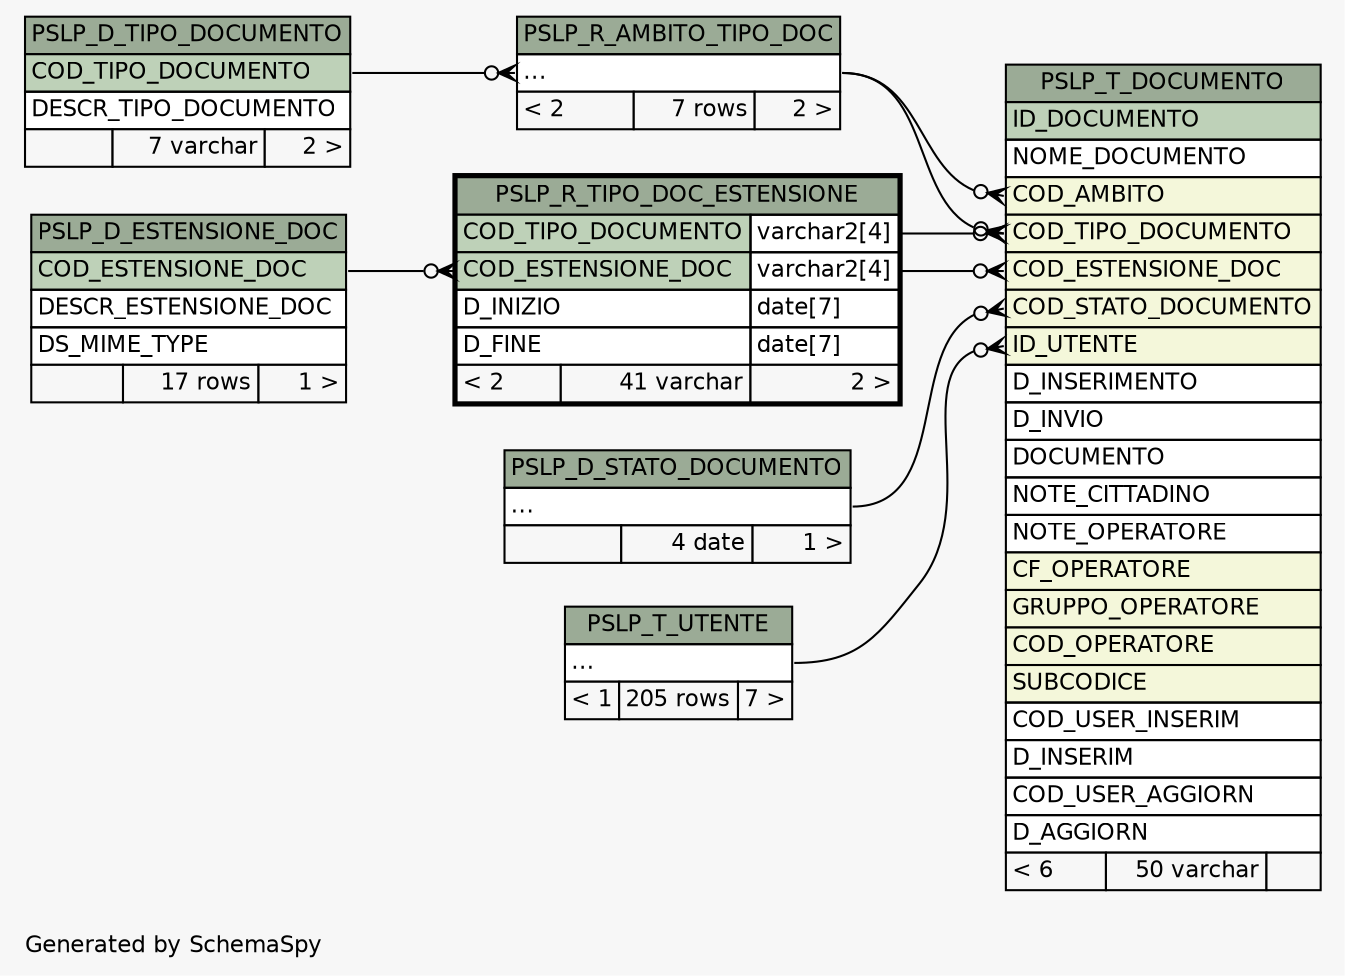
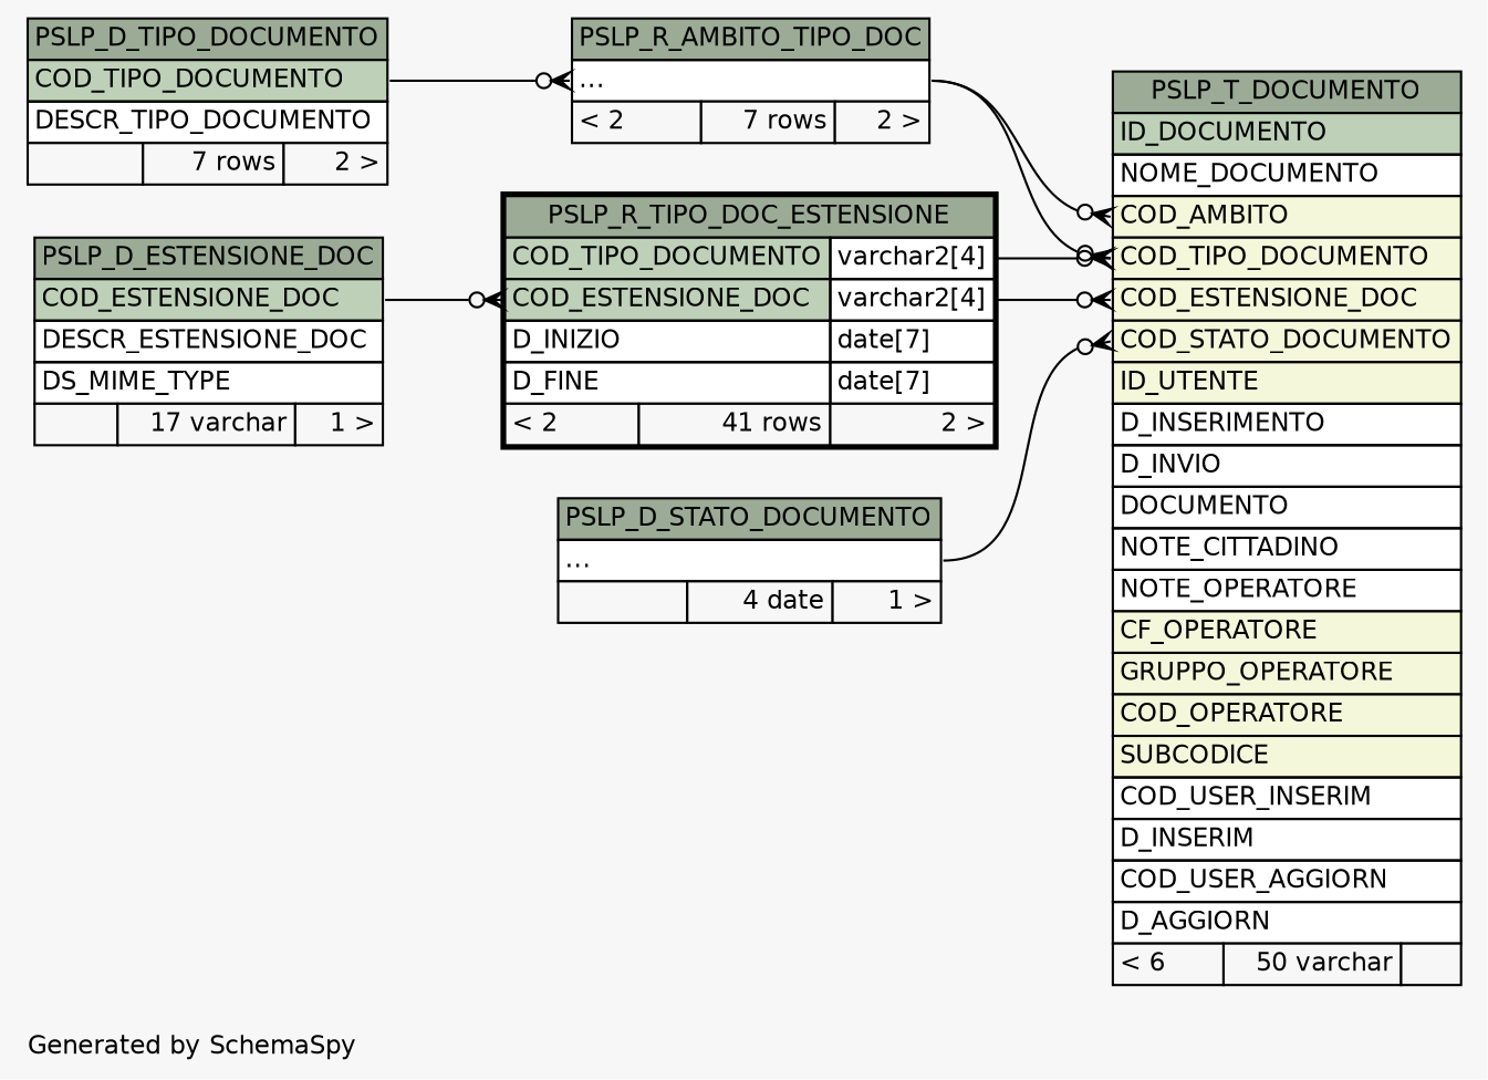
  digraph {
    bgcolor="#f7f7f7"
    fontname=Helvetica
    fontsize=11
    label="\nGenerated by SchemaSpy"
    labeljust=l
    nodesep=0.18
    rankdir=RL
    ranksep=0.46
    node [fontname=Helvetica fontsize=11 shape=plaintext]
    edge [arrowhead=none arrowsize=0.8 arrowtail=crowodot dir=back headport="elipses:e" tailport="COD_ESTENSIONE_DOC:w"]
    n1 [label=<     <TABLE BORDER="0" CELLBORDER="1" CELLSPACING="0" BGCOLOR="#ffffff">       <TR><TD COLSPAN="3" BGCOLOR="#9bab96" ALIGN="CENTER">PSLP_R_AMBITO_TIPO_DOC</TD></TR>       <TR><TD PORT="elipses" COLSPAN="3" ALIGN="LEFT">...</TD></TR>       <TR><TD ALIGN="LEFT" BGCOLOR="#f7f7f7">&lt; 2</TD><TD ALIGN="RIGHT" BGCOLOR="#f7f7f7">7 rows</TD><TD ALIGN="RIGHT" BGCOLOR="#f7f7f7">2 &gt;</TD></TR>     </TABLE>>]
-   n2 [label=<     <TABLE BORDER="0" CELLBORDER="1" CELLSPACING="0" BGCOLOR="#ffffff">       <TR><TD COLSPAN="3" BGCOLOR="#9bab96" ALIGN="CENTER">PSLP_D_TIPO_DOCUMENTO</TD></TR>       <TR><TD PORT="COD_TIPO_DOCUMENTO" COLSPAN="3" BGCOLOR="#bed1b8" ALIGN="LEFT">COD_TIPO_DOCUMENTO</TD></TR>       <TR><TD PORT="DESCR_TIPO_DOCUMENTO" COLSPAN="3" ALIGN="LEFT">DESCR_TIPO_DOCUMENTO</TD></TR>       <TR><TD ALIGN="LEFT" BGCOLOR="#f7f7f7">  </TD><TD ALIGN="RIGHT" BGCOLOR="#f7f7f7">7 varchar</TD><TD ALIGN="RIGHT" BGCOLOR="#f7f7f7">2 &gt;</TD></TR>     </TABLE>>]
-   n3 [label=<     <TABLE BORDER="2" CELLBORDER="1" CELLSPACING="0" BGCOLOR="#ffffff">       <TR><TD COLSPAN="3" BGCOLOR="#9bab96" ALIGN="CENTER">PSLP_R_TIPO_DOC_ESTENSIONE</TD></TR>       <TR><TD PORT="COD_TIPO_DOCUMENTO" COLSPAN="2" BGCOLOR="#bed1b8" ALIGN="LEFT">COD_TIPO_DOCUMENTO</TD><TD PORT="COD_TIPO_DOCUMENTO.type" ALIGN="LEFT">varchar2[4]</TD></TR>       <TR><TD PORT="COD_ESTENSIONE_DOC" COLSPAN="2" BGCOLOR="#bed1b8" ALIGN="LEFT">COD_ESTENSIONE_DOC</TD><TD PORT="COD_ESTENSIONE_DOC.type" ALIGN="LEFT">varchar2[4]</TD></TR>       <TR><TD PORT="D_INIZIO" COLSPAN="2" ALIGN="LEFT">D_INIZIO</TD><TD PORT="D_INIZIO.type" ALIGN="LEFT">date[7]</TD></TR>       <TR><TD PORT="D_FINE" COLSPAN="2" ALIGN="LEFT">D_FINE</TD><TD PORT="D_FINE.type" ALIGN="LEFT">date[7]</TD></TR>       <TR><TD ALIGN="LEFT" BGCOLOR="#f7f7f7">&lt; 2</TD><TD ALIGN="RIGHT" BGCOLOR="#f7f7f7">41 varchar</TD><TD ALIGN="RIGHT" BGCOLOR="#f7f7f7">2 &gt;</TD></TR>     </TABLE>>]
-   n4 [label=<     <TABLE BORDER="0" CELLBORDER="1" CELLSPACING="0" BGCOLOR="#ffffff">       <TR><TD COLSPAN="3" BGCOLOR="#9bab96" ALIGN="CENTER">PSLP_D_ESTENSIONE_DOC</TD></TR>       <TR><TD PORT="COD_ESTENSIONE_DOC" COLSPAN="3" BGCOLOR="#bed1b8" ALIGN="LEFT">COD_ESTENSIONE_DOC</TD></TR>       <TR><TD PORT="DESCR_ESTENSIONE_DOC" COLSPAN="3" ALIGN="LEFT">DESCR_ESTENSIONE_DOC</TD></TR>       <TR><TD PORT="DS_MIME_TYPE" COLSPAN="3" ALIGN="LEFT">DS_MIME_TYPE</TD></TR>       <TR><TD ALIGN="LEFT" BGCOLOR="#f7f7f7">  </TD><TD ALIGN="RIGHT" BGCOLOR="#f7f7f7">17 rows</TD><TD ALIGN="RIGHT" BGCOLOR="#f7f7f7">1 &gt;</TD></TR>     </TABLE>>]
+   n2 [label=<     <TABLE BORDER="0" CELLBORDER="1" CELLSPACING="0" BGCOLOR="#ffffff">       <TR><TD COLSPAN="3" BGCOLOR="#9bab96" ALIGN="CENTER">PSLP_D_TIPO_DOCUMENTO</TD></TR>       <TR><TD PORT="COD_TIPO_DOCUMENTO" COLSPAN="3" BGCOLOR="#bed1b8" ALIGN="LEFT">COD_TIPO_DOCUMENTO</TD></TR>       <TR><TD PORT="DESCR_TIPO_DOCUMENTO" COLSPAN="3" ALIGN="LEFT">DESCR_TIPO_DOCUMENTO</TD></TR>       <TR><TD ALIGN="LEFT" BGCOLOR="#f7f7f7">  </TD><TD ALIGN="RIGHT" BGCOLOR="#f7f7f7">7 rows</TD><TD ALIGN="RIGHT" BGCOLOR="#f7f7f7">2 &gt;</TD></TR>     </TABLE>>]
+   n3 [label=<     <TABLE BORDER="2" CELLBORDER="1" CELLSPACING="0" BGCOLOR="#ffffff">       <TR><TD COLSPAN="3" BGCOLOR="#9bab96" ALIGN="CENTER">PSLP_R_TIPO_DOC_ESTENSIONE</TD></TR>       <TR><TD PORT="COD_TIPO_DOCUMENTO" COLSPAN="2" BGCOLOR="#bed1b8" ALIGN="LEFT">COD_TIPO_DOCUMENTO</TD><TD PORT="COD_TIPO_DOCUMENTO.type" ALIGN="LEFT">varchar2[4]</TD></TR>       <TR><TD PORT="COD_ESTENSIONE_DOC" COLSPAN="2" BGCOLOR="#bed1b8" ALIGN="LEFT">COD_ESTENSIONE_DOC</TD><TD PORT="COD_ESTENSIONE_DOC.type" ALIGN="LEFT">varchar2[4]</TD></TR>       <TR><TD PORT="D_INIZIO" COLSPAN="2" ALIGN="LEFT">D_INIZIO</TD><TD PORT="D_INIZIO.type" ALIGN="LEFT">date[7]</TD></TR>       <TR><TD PORT="D_FINE" COLSPAN="2" ALIGN="LEFT">D_FINE</TD><TD PORT="D_FINE.type" ALIGN="LEFT">date[7]</TD></TR>       <TR><TD ALIGN="LEFT" BGCOLOR="#f7f7f7">&lt; 2</TD><TD ALIGN="RIGHT" BGCOLOR="#f7f7f7">41 rows</TD><TD ALIGN="RIGHT" BGCOLOR="#f7f7f7">2 &gt;</TD></TR>     </TABLE>>]
+   n4 [label=<     <TABLE BORDER="0" CELLBORDER="1" CELLSPACING="0" BGCOLOR="#ffffff">       <TR><TD COLSPAN="3" BGCOLOR="#9bab96" ALIGN="CENTER">PSLP_D_ESTENSIONE_DOC</TD></TR>       <TR><TD PORT="COD_ESTENSIONE_DOC" COLSPAN="3" BGCOLOR="#bed1b8" ALIGN="LEFT">COD_ESTENSIONE_DOC</TD></TR>       <TR><TD PORT="DESCR_ESTENSIONE_DOC" COLSPAN="3" ALIGN="LEFT">DESCR_ESTENSIONE_DOC</TD></TR>       <TR><TD PORT="DS_MIME_TYPE" COLSPAN="3" ALIGN="LEFT">DS_MIME_TYPE</TD></TR>       <TR><TD ALIGN="LEFT" BGCOLOR="#f7f7f7">  </TD><TD ALIGN="RIGHT" BGCOLOR="#f7f7f7">17 varchar</TD><TD ALIGN="RIGHT" BGCOLOR="#f7f7f7">1 &gt;</TD></TR>     </TABLE>>]
    n5 [label=<     <TABLE BORDER="0" CELLBORDER="1" CELLSPACING="0" BGCOLOR="#ffffff">       <TR><TD COLSPAN="3" BGCOLOR="#9bab96" ALIGN="CENTER">PSLP_T_DOCUMENTO</TD></TR>       <TR><TD PORT="ID_DOCUMENTO" COLSPAN="3" BGCOLOR="#bed1b8" ALIGN="LEFT">ID_DOCUMENTO</TD></TR>       <TR><TD PORT="NOME_DOCUMENTO" COLSPAN="3" ALIGN="LEFT">NOME_DOCUMENTO</TD></TR>       <TR><TD PORT="COD_AMBITO" COLSPAN="3" BGCOLOR="#f4f7da" ALIGN="LEFT">COD_AMBITO</TD></TR>       <TR><TD PORT="COD_TIPO_DOCUMENTO" COLSPAN="3" BGCOLOR="#f4f7da" ALIGN="LEFT">COD_TIPO_DOCUMENTO</TD></TR>       <TR><TD PORT="COD_ESTENSIONE_DOC" COLSPAN="3" BGCOLOR="#f4f7da" ALIGN="LEFT">COD_ESTENSIONE_DOC</TD></TR>       <TR><TD PORT="COD_STATO_DOCUMENTO" COLSPAN="3" BGCOLOR="#f4f7da" ALIGN="LEFT">COD_STATO_DOCUMENTO</TD></TR>       <TR><TD PORT="ID_UTENTE" COLSPAN="3" BGCOLOR="#f4f7da" ALIGN="LEFT">ID_UTENTE</TD></TR>       <TR><TD PORT="D_INSERIMENTO" COLSPAN="3" ALIGN="LEFT">D_INSERIMENTO</TD></TR>       <TR><TD PORT="D_INVIO" COLSPAN="3" ALIGN="LEFT">D_INVIO</TD></TR>       <TR><TD PORT="DOCUMENTO" COLSPAN="3" ALIGN="LEFT">DOCUMENTO</TD></TR>       <TR><TD PORT="NOTE_CITTADINO" COLSPAN="3" ALIGN="LEFT">NOTE_CITTADINO</TD></TR>       <TR><TD PORT="NOTE_OPERATORE" COLSPAN="3" ALIGN="LEFT">NOTE_OPERATORE</TD></TR>       <TR><TD PORT="CF_OPERATORE" COLSPAN="3" BGCOLOR="#f4f7da" ALIGN="LEFT">CF_OPERATORE</TD></TR>       <TR><TD PORT="GRUPPO_OPERATORE" COLSPAN="3" BGCOLOR="#f4f7da" ALIGN="LEFT">GRUPPO_OPERATORE</TD></TR>       <TR><TD PORT="COD_OPERATORE" COLSPAN="3" BGCOLOR="#f4f7da" ALIGN="LEFT">COD_OPERATORE</TD></TR>       <TR><TD PORT="SUBCODICE" COLSPAN="3" BGCOLOR="#f4f7da" ALIGN="LEFT">SUBCODICE</TD></TR>       <TR><TD PORT="COD_USER_INSERIM" COLSPAN="3" ALIGN="LEFT">COD_USER_INSERIM</TD></TR>       <TR><TD PORT="D_INSERIM" COLSPAN="3" ALIGN="LEFT">D_INSERIM</TD></TR>       <TR><TD PORT="COD_USER_AGGIORN" COLSPAN="3" ALIGN="LEFT">COD_USER_AGGIORN</TD></TR>       <TR><TD PORT="D_AGGIORN" COLSPAN="3" ALIGN="LEFT">D_AGGIORN</TD></TR>       <TR><TD ALIGN="LEFT" BGCOLOR="#f7f7f7">&lt; 6</TD><TD ALIGN="RIGHT" BGCOLOR="#f7f7f7">50 varchar</TD><TD ALIGN="RIGHT" BGCOLOR="#f7f7f7">  </TD></TR>     </TABLE>>]
    n6 [label=<     <TABLE BORDER="0" CELLBORDER="1" CELLSPACING="0" BGCOLOR="#ffffff">       <TR><TD COLSPAN="3" BGCOLOR="#9bab96" ALIGN="CENTER">PSLP_D_STATO_DOCUMENTO</TD></TR>       <TR><TD PORT="elipses" COLSPAN="3" ALIGN="LEFT">...</TD></TR>       <TR><TD ALIGN="LEFT" BGCOLOR="#f7f7f7">  </TD><TD ALIGN="RIGHT" BGCOLOR="#f7f7f7">4 date</TD><TD ALIGN="RIGHT" BGCOLOR="#f7f7f7">1 &gt;</TD></TR>     </TABLE>>]
-   n7 [label=<     <TABLE BORDER="0" CELLBORDER="1" CELLSPACING="0" BGCOLOR="#ffffff">       <TR><TD COLSPAN="3" BGCOLOR="#9bab96" ALIGN="CENTER">PSLP_T_UTENTE</TD></TR>       <TR><TD PORT="elipses" COLSPAN="3" ALIGN="LEFT">...</TD></TR>       <TR><TD ALIGN="LEFT" BGCOLOR="#f7f7f7">&lt; 1</TD><TD ALIGN="RIGHT" BGCOLOR="#f7f7f7">205 rows</TD><TD ALIGN="RIGHT" BGCOLOR="#f7f7f7">7 &gt;</TD></TR>     </TABLE>>]
    n1 -> n2 [headport="COD_TIPO_DOCUMENTO:e" tailport="elipses:w"]
    n3 -> n4 [headport="COD_ESTENSIONE_DOC:e"]
    n5 -> n1 [tailport="COD_AMBITO:w"]
    n5 -> n1 [tailport="COD_TIPO_DOCUMENTO:w"]
    n5 -> n3 [headport="COD_ESTENSIONE_DOC.type:e"]
    n5 -> n3 [headport="COD_TIPO_DOCUMENTO.type:e" tailport="COD_TIPO_DOCUMENTO:w"]
    n5 -> n6 [tailport="COD_STATO_DOCUMENTO:w"]
-   n5 -> n7 [tailport="ID_UTENTE:w"]
  }
